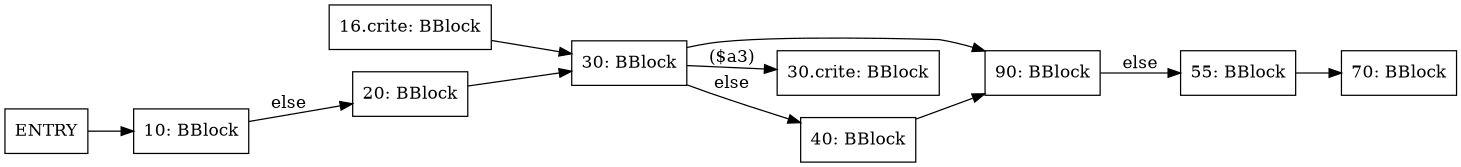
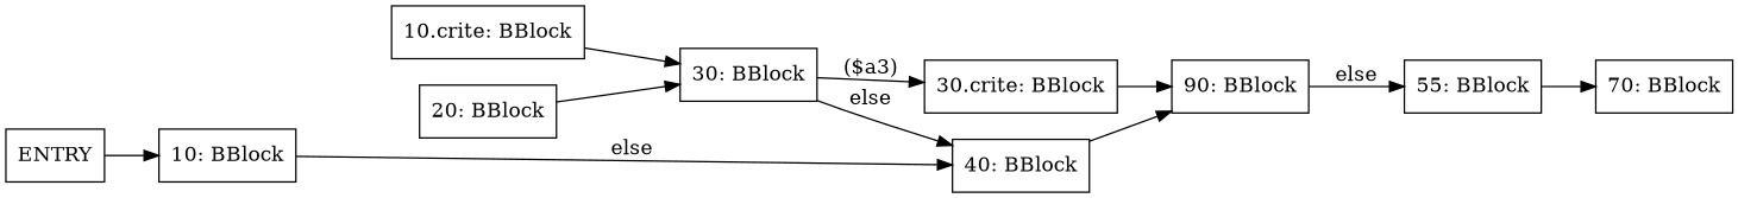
  digraph {
    rankdir=LR
    node [shape=box]
    n1 [label="10: BBlock"]
    n2 [label="20: BBlock"]
    ENTRY
-   n4 [label="16.crite: BBlock"]
+   n4 [label="10.crite: BBlock"]
    n5 [label="30: BBlock"]
    n6 [label="30.crite: BBlock"]
    n7 [label="40: BBlock"]
    n8 [label="90: BBlock"]
    n9 [label="55: BBlock"]
    n10 [label="70: BBlock"]
-   n1 -> n2 [label=else]
+   n1 -> n7 [label=else]
    n2 -> n5
    ENTRY -> n1
    n4 -> n5
    n5 -> n6 [label="($a3)"]
    n5 -> n7 [label=else]
-   n5 -> n8
+   n6 -> n8
    n7 -> n8
    n8 -> n9 [label=else]
    n9 -> n10
  }
